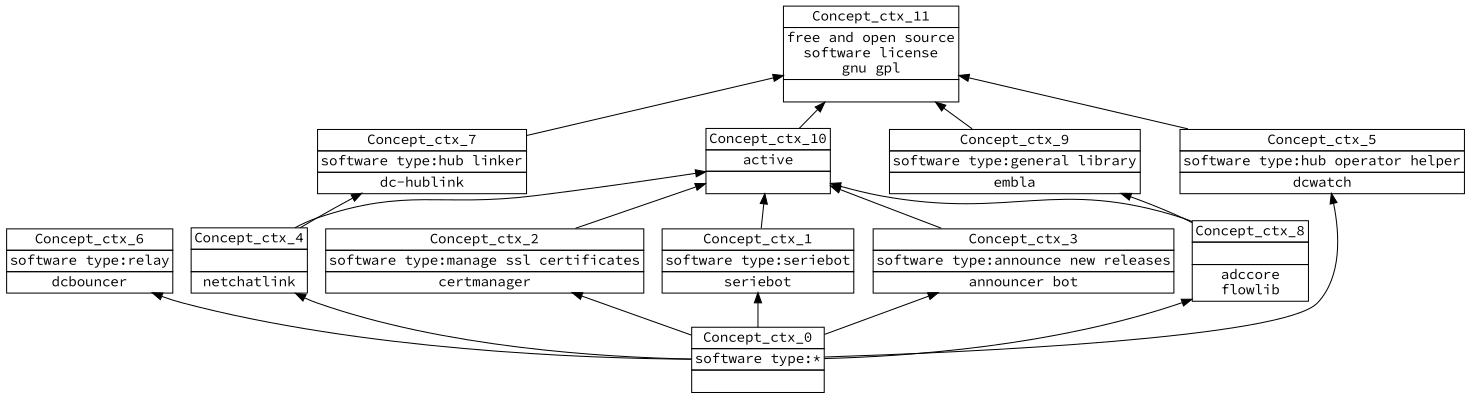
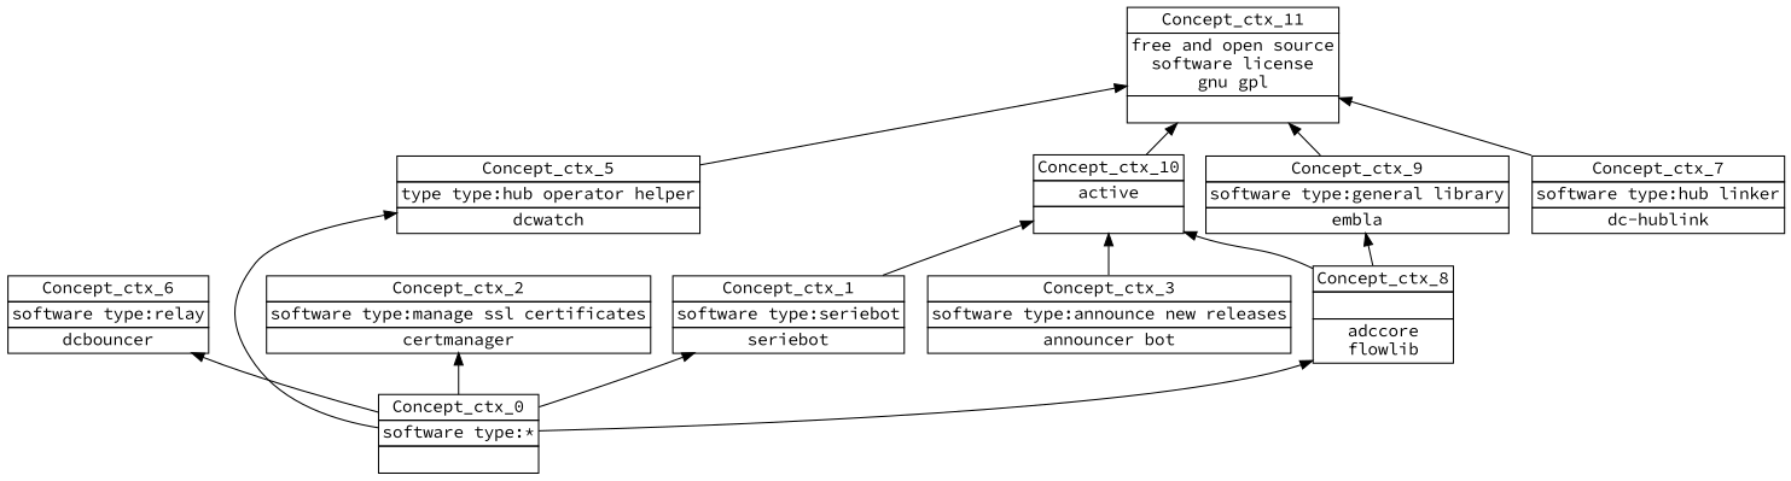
  digraph {
    fontname="Source Code Pro"
    nodesep=0.2
    rankdir=BT
    ranksep=0.3
    node [fontname="Source Code Pro" margin="0.03,0.03" shape=none]
    edge [fontname="Source Code Pro" headport=p tailport=p]
    n1 [label=<<table border="0" cellborder="1" cellspacing="0" port="p"><tr><td>Concept_ctx_6</td></tr><tr><td>software type:relay<br/></td></tr><tr><td>dcbouncer<br/></td></tr></table>>]
    n2 [label=<<table border="0" cellborder="1" cellspacing="0" port="p"><tr><td>Concept_ctx_10</td></tr><tr><td>active<br/></td></tr><tr><td><br/></td></tr></table>>]
    n3 [label=<<table border="0" cellborder="1" cellspacing="0" port="p"><tr><td>Concept_ctx_11</td></tr><tr><td>free and open source<br/>software license<br/>gnu gpl<br/></td></tr><tr><td><br/></td></tr></table>>]
-   n4 [label=<<table border="0" cellborder="1" cellspacing="0" port="p"><tr><td>Concept_ctx_4</td></tr><tr><td><br/></td></tr><tr><td>netchatlink<br/></td></tr></table>>]
    n5 [label=<<table border="0" cellborder="1" cellspacing="0" port="p"><tr><td>Concept_ctx_7</td></tr><tr><td>software type:hub linker<br/></td></tr><tr><td>dc-hublink<br/></td></tr></table>>]
-   n6 [label=<<table border="0" cellborder="1" cellspacing="0" port="p"><tr><td>Concept_ctx_5</td></tr><tr><td>software type:hub operator helper<br/></td></tr><tr><td>dcwatch<br/></td></tr></table>>]
+   n6 [label=<<table border="0" cellborder="1" cellspacing="0" port="p"><tr><td>Concept_ctx_5</td></tr><tr><td>type type:hub operator helper<br/></td></tr><tr><td>dcwatch<br/></td></tr></table>>]
    n7 [label=<<table border="0" cellborder="1" cellspacing="0" port="p"><tr><td>Concept_ctx_3</td></tr><tr><td>software type:announce new releases<br/></td></tr><tr><td>announcer bot<br/></td></tr></table>>]
    n8 [label=<<table border="0" cellborder="1" cellspacing="0" port="p"><tr><td>Concept_ctx_2</td></tr><tr><td>software type:manage ssl certificates<br/></td></tr><tr><td>certmanager<br/></td></tr></table>>]
    n9 [label=<<table border="0" cellborder="1" cellspacing="0" port="p"><tr><td>Concept_ctx_1</td></tr><tr><td>software type:seriebot<br/></td></tr><tr><td>seriebot<br/></td></tr></table>>]
    n10 [label=<<table border="0" cellborder="1" cellspacing="0" port="p"><tr><td>Concept_ctx_8</td></tr><tr><td><br/></td></tr><tr><td>adccore<br/>flowlib<br/></td></tr></table>>]
    n11 [label=<<table border="0" cellborder="1" cellspacing="0" port="p"><tr><td>Concept_ctx_9</td></tr><tr><td>software type:general library<br/></td></tr><tr><td>embla<br/></td></tr></table>>]
    n12 [label=<<table border="0" cellborder="1" cellspacing="0" port="p"><tr><td>Concept_ctx_0</td></tr><tr><td>software type:*<br/></td></tr><tr><td><br/></td></tr></table>>]
    n2 -> n3
-   n4 -> n2
-   n4 -> n5
    n5 -> n3
    n6 -> n3
    n7 -> n2
-   n8 -> n2
    n9 -> n2
    n10 -> n2
    n10 -> n11
    n11 -> n3
    n12 -> n1
-   n12 -> n4
    n12 -> n6
-   n12 -> n7
    n12 -> n8
    n12 -> n9
    n12 -> n10
  }
